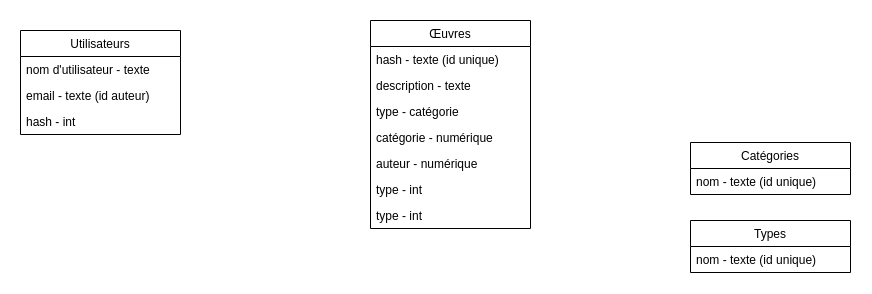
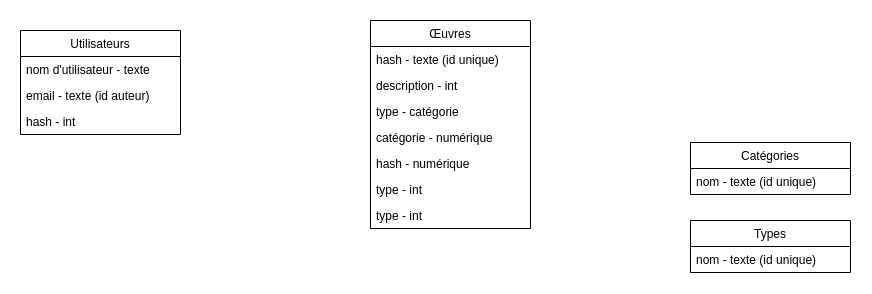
  <mxCell id="0" />
  <mxCell id="1" parent="0" />
  <mxCell id="2" value="Œuvres" style="swimlane;fontStyle=0;childLayout=stackLayout;horizontal=1;startSize=26;fillColor=none;horizontalStack=0;resizeParent=1;resizeParentMax=0;resizeLast=0;collapsible=1;marginBottom=0;strokeColor=#000000;" vertex="1" parent="1"><mxGeometry x="370" y="20" width="160" height="208" as="geometry" /></mxCell>
  <mxCell id="3" value="hash - texte (id unique)" style="text;strokeColor=none;fillColor=none;align=left;verticalAlign=top;spacingLeft=4;spacingRight=4;overflow=hidden;rotatable=0;points=[[0,0.5],[1,0.5]];portConstraint=eastwest;" vertex="1" parent="2"><mxGeometry y="26" width="160" height="26" as="geometry" /></mxCell>
- <mxCell id="4" value="description - texte" style="text;strokeColor=none;fillColor=none;align=left;verticalAlign=top;spacingLeft=4;spacingRight=4;overflow=hidden;rotatable=0;points=[[0,0.5],[1,0.5]];portConstraint=eastwest;" vertex="1" parent="2"><mxGeometry y="52" width="160" height="26" as="geometry" /></mxCell>
+ <mxCell id="4" value="description - int" style="text;strokeColor=none;fillColor=none;align=left;verticalAlign=top;spacingLeft=4;spacingRight=4;overflow=hidden;rotatable=0;points=[[0,0.5],[1,0.5]];portConstraint=eastwest;" vertex="1" parent="2"><mxGeometry y="52" width="160" height="26" as="geometry" /></mxCell>
  <mxCell id="5" value="type - catégorie" style="text;strokeColor=none;fillColor=none;align=left;verticalAlign=top;spacingLeft=4;spacingRight=4;overflow=hidden;rotatable=0;points=[[0,0.5],[1,0.5]];portConstraint=eastwest;" vertex="1" parent="2"><mxGeometry y="78" width="160" height="26" as="geometry" /></mxCell>
  <mxCell id="6" value="catégorie - numérique" style="text;strokeColor=none;fillColor=none;align=left;verticalAlign=top;spacingLeft=4;spacingRight=4;overflow=hidden;rotatable=0;points=[[0,0.5],[1,0.5]];portConstraint=eastwest;" vertex="1" parent="2"><mxGeometry y="104" width="160" height="26" as="geometry" /></mxCell>
- <mxCell id="7" value="auteur - numérique" style="text;strokeColor=none;fillColor=none;align=left;verticalAlign=top;spacingLeft=4;spacingRight=4;overflow=hidden;rotatable=0;points=[[0,0.5],[1,0.5]];portConstraint=eastwest;" vertex="1" parent="2"><mxGeometry y="130" width="160" height="26" as="geometry" /></mxCell>
+ <mxCell id="7" value="hash - numérique" style="text;strokeColor=none;fillColor=none;align=left;verticalAlign=top;spacingLeft=4;spacingRight=4;overflow=hidden;rotatable=0;points=[[0,0.5],[1,0.5]];portConstraint=eastwest;" vertex="1" parent="2"><mxGeometry y="130" width="160" height="26" as="geometry" /></mxCell>
  <mxCell id="8" value="type - int" style="text;strokeColor=none;fillColor=none;align=left;verticalAlign=top;spacingLeft=4;spacingRight=4;overflow=hidden;rotatable=0;points=[[0,0.5],[1,0.5]];portConstraint=eastwest;" vertex="1" parent="2"><mxGeometry y="156" width="160" height="26" as="geometry" /></mxCell>
  <mxCell id="9" value="type - int" style="text;strokeColor=none;fillColor=none;align=left;verticalAlign=top;spacingLeft=4;spacingRight=4;overflow=hidden;rotatable=0;points=[[0,0.5],[1,0.5]];portConstraint=eastwest;" vertex="1" parent="2"><mxGeometry y="182" width="160" height="26" as="geometry" /></mxCell>
  <mxCell id="10" value="Catégories" style="swimlane;fontStyle=0;childLayout=stackLayout;horizontal=1;startSize=26;fillColor=none;horizontalStack=0;resizeParent=1;resizeParentMax=0;resizeLast=0;collapsible=1;marginBottom=0;strokeColor=#000000;" vertex="1" parent="1"><mxGeometry x="690" y="142" width="160" height="52" as="geometry" /></mxCell>
  <mxCell id="11" value="nom - texte (id unique)" style="text;strokeColor=none;fillColor=none;align=left;verticalAlign=top;spacingLeft=4;spacingRight=4;overflow=hidden;rotatable=0;points=[[0,0.5],[1,0.5]];portConstraint=eastwest;" vertex="1" parent="10"><mxGeometry y="26" width="160" height="26" as="geometry" /></mxCell>
  <mxCell id="12" value="Types" style="swimlane;fontStyle=0;childLayout=stackLayout;horizontal=1;startSize=26;fillColor=none;horizontalStack=0;resizeParent=1;resizeParentMax=0;resizeLast=0;collapsible=1;marginBottom=0;strokeColor=#000000;" vertex="1" parent="1"><mxGeometry x="690" y="220" width="160" height="52" as="geometry" /></mxCell>
  <mxCell id="13" value="nom - texte (id unique)" style="text;strokeColor=none;fillColor=none;align=left;verticalAlign=top;spacingLeft=4;spacingRight=4;overflow=hidden;rotatable=0;points=[[0,0.5],[1,0.5]];portConstraint=eastwest;" vertex="1" parent="12"><mxGeometry y="26" width="160" height="26" as="geometry" /></mxCell>
  <mxCell id="14" value="Utilisateurs" style="swimlane;fontStyle=0;childLayout=stackLayout;horizontal=1;startSize=26;fillColor=none;horizontalStack=0;resizeParent=1;resizeParentMax=0;resizeLast=0;collapsible=1;marginBottom=0;strokeColor=#000000;" vertex="1" parent="1"><mxGeometry x="20" y="30" width="160" height="104" as="geometry" /></mxCell>
  <mxCell id="15" value="nom d'utilisateur - texte" style="text;strokeColor=none;fillColor=none;align=left;verticalAlign=top;spacingLeft=4;spacingRight=4;overflow=hidden;rotatable=0;points=[[0,0.5],[1,0.5]];portConstraint=eastwest;" vertex="1" parent="14"><mxGeometry y="26" width="160" height="26" as="geometry" /></mxCell>
  <mxCell id="16" value="email - texte (id auteur)" style="text;strokeColor=none;fillColor=none;align=left;verticalAlign=top;spacingLeft=4;spacingRight=4;overflow=hidden;rotatable=0;points=[[0,0.5],[1,0.5]];portConstraint=eastwest;" vertex="1" parent="14"><mxGeometry y="52" width="160" height="26" as="geometry" /></mxCell>
  <mxCell id="17" value="hash - int" style="text;strokeColor=none;fillColor=none;align=left;verticalAlign=top;spacingLeft=4;spacingRight=4;overflow=hidden;rotatable=0;points=[[0,0.5],[1,0.5]];portConstraint=eastwest;" vertex="1" parent="14"><mxGeometry y="78" width="160" height="26" as="geometry" /></mxCell>
